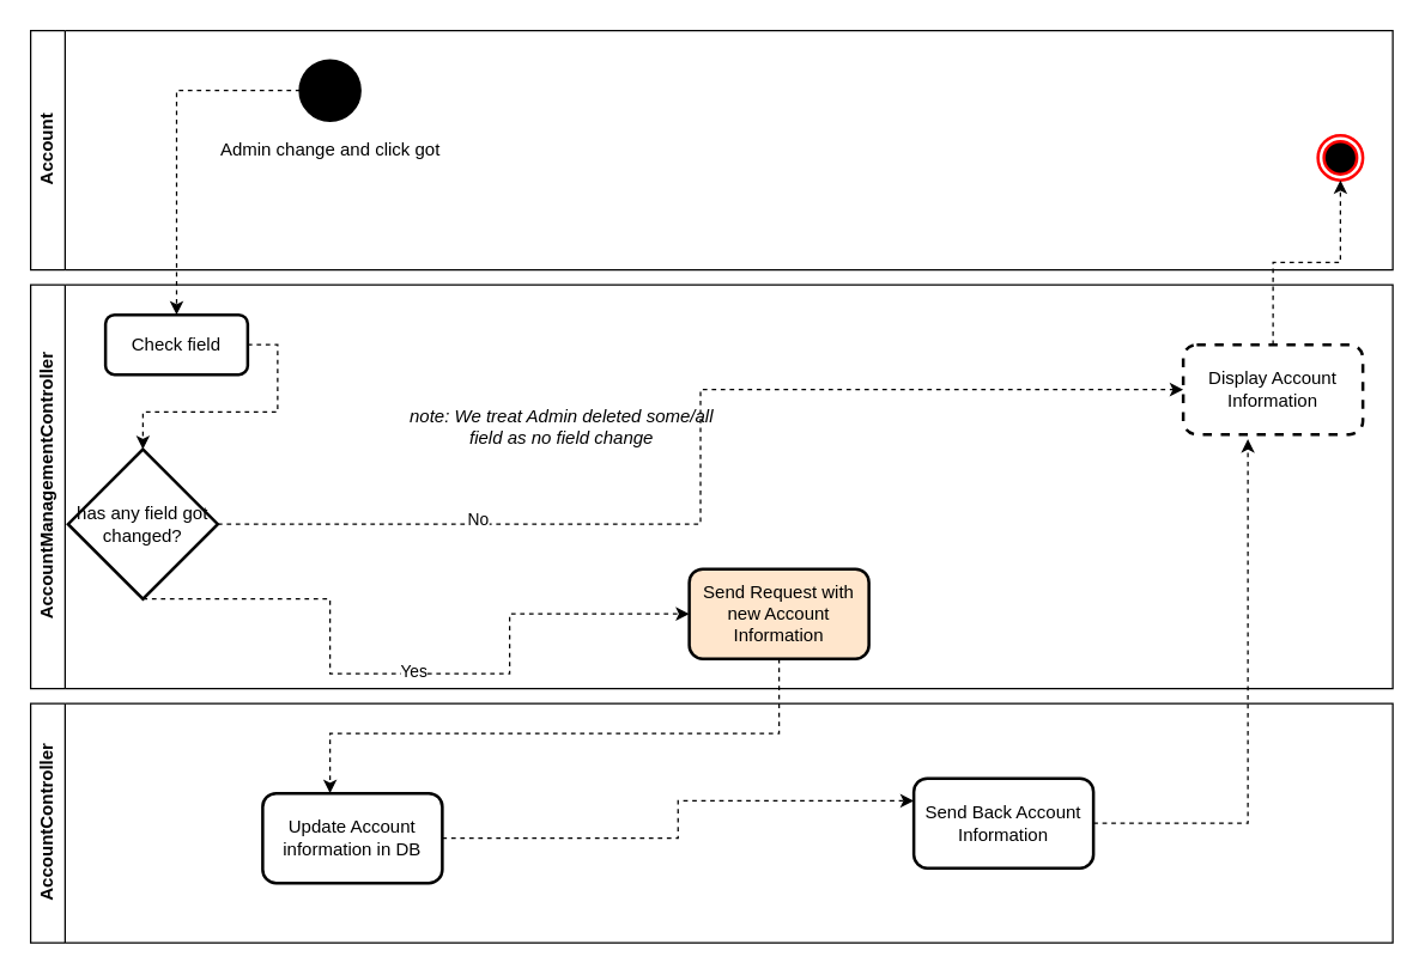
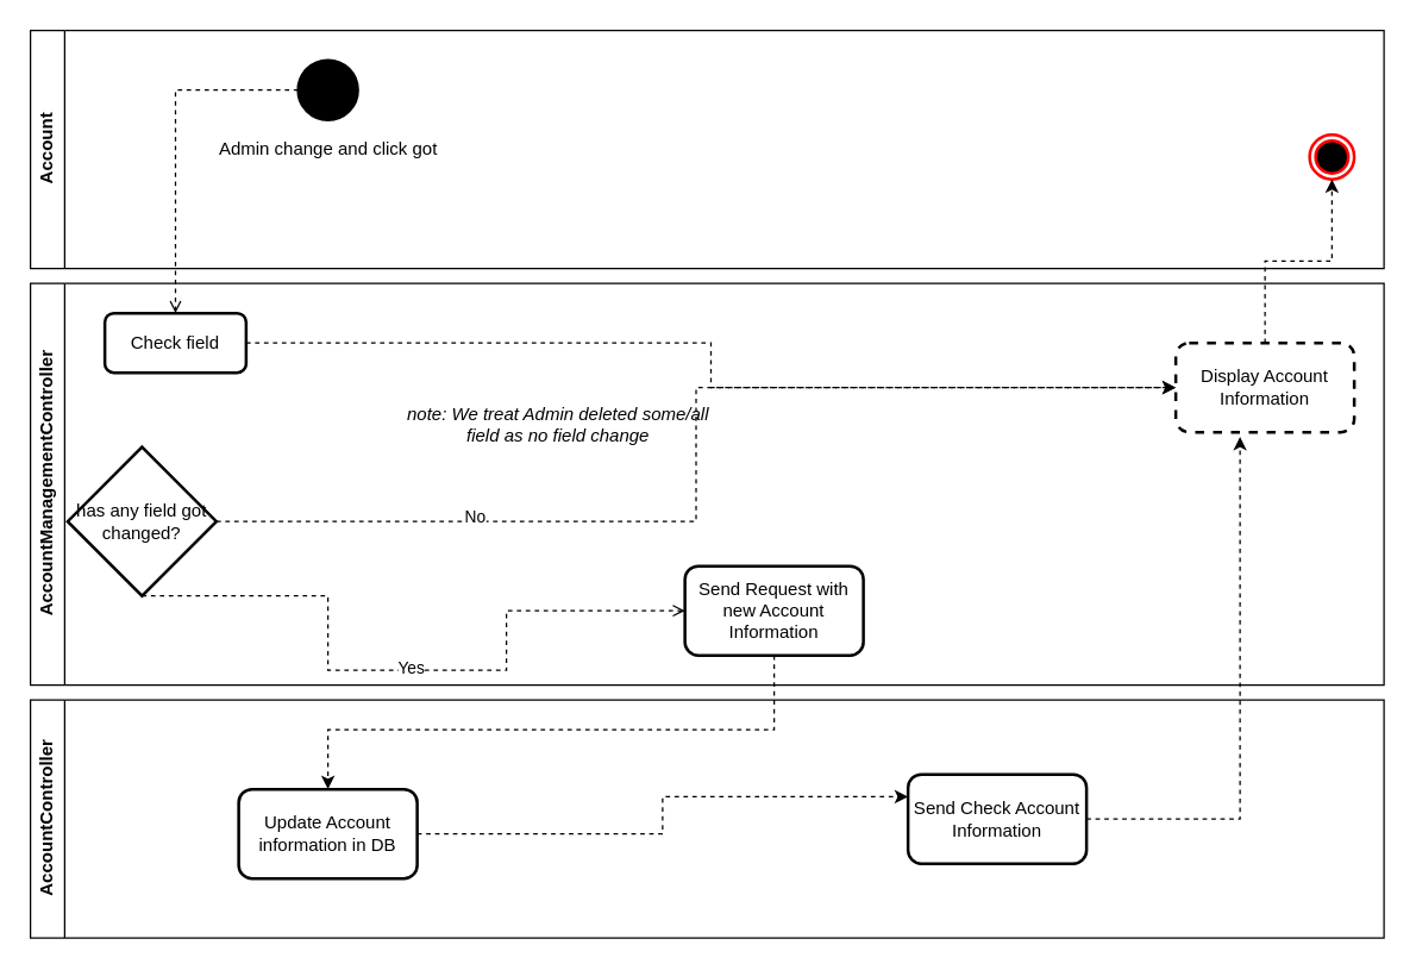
  <mxCell id="0" />
  <mxCell id="1" parent="0" />
  <mxCell id="2" value="Account" style="swimlane;horizontal=0;whiteSpace=wrap;html=1;" vertex="1" parent="1"><mxGeometry x="20" y="20" width="910" height="160" as="geometry" /></mxCell>
  <mxCell id="3" value="Admin change and click got " style="shape=ellipse;html=1;fillColor=strokeColor;strokeWidth=2;verticalLabelPosition=bottom;verticalAlignment=top;perimeter=ellipsePerimeter;" vertex="1" parent="2"><mxGeometry x="180" y="20" width="40" height="40" as="geometry" /></mxCell>
  <mxCell id="4" value="" style="ellipse;html=1;shape=endState;fillColor=#000000;strokeColor=#ff0000;strokeWidth=2;fontFamily=Helvetica;fontSize=12;fontColor=default;" vertex="1" parent="2"><mxGeometry x="860" y="70" width="30" height="30" as="geometry" /></mxCell>
  <mxCell id="5" value="AccountManagementController" style="swimlane;horizontal=0;whiteSpace=wrap;html=1;" vertex="1" parent="1"><mxGeometry x="20" y="190" width="910" height="270" as="geometry" /></mxCell>
  <mxCell id="6" value="Display Account Information" style="rounded=1;whiteSpace=wrap;html=1;strokeWidth=2;fontFamily=Helvetica;fontSize=12;dashed=1;" vertex="1" parent="5"><mxGeometry x="770" y="40" width="120" height="60" as="geometry" /></mxCell>
  <mxCell id="7" value="Check field" style="rounded=1;whiteSpace=wrap;html=1;strokeWidth=2;fontFamily=Helvetica;fontSize=12;" vertex="1" parent="5"><mxGeometry x="50" y="20" width="95" height="40" as="geometry" /></mxCell>
- <mxCell id="8" value="Send Request with new Account Information" style="rounded=1;whiteSpace=wrap;html=1;strokeWidth=2;fontFamily=Helvetica;fontSize=12;fillColor=#ffe6cc;" vertex="1" parent="5"><mxGeometry x="440" y="190" width="120" height="60" as="geometry" /></mxCell>
- <mxCell id="9" style="edgeStyle=orthogonalEdgeStyle;rounded=0;orthogonalLoop=1;jettySize=auto;html=1;dashed=1;exitX=1;exitY=0.5;exitDx=0;exitDy=0;" edge="1" parent="5" source="7" target="14"><mxGeometry relative="1" as="geometry"><mxPoint x="280" y="140" as="sourcePoint" /></mxGeometry></mxCell>
- <mxCell id="10" style="edgeStyle=orthogonalEdgeStyle;rounded=0;orthogonalLoop=1;jettySize=auto;html=1;entryX=0;entryY=0.5;entryDx=0;entryDy=0;dashed=1;exitX=0.5;exitY=1;exitDx=0;exitDy=0;exitPerimeter=0;" edge="1" parent="5" source="14" target="8"><mxGeometry relative="1" as="geometry"><Array as="points"><mxPoint x="200" y="260" /><mxPoint x="320" y="260" /><mxPoint x="320" y="220" /></Array></mxGeometry></mxCell>
+ <mxCell id="8" value="Send Request with new Account Information" style="rounded=1;whiteSpace=wrap;html=1;strokeWidth=2;fontFamily=Helvetica;fontSize=12;" vertex="1" parent="5"><mxGeometry x="440" y="190" width="120" height="60" as="geometry" /></mxCell>
+ <mxCell id="9" style="edgeStyle=orthogonalEdgeStyle;rounded=0;orthogonalLoop=1;jettySize=auto;html=1;dashed=1;exitX=1;exitY=0.5;exitDx=0;exitDy=0;" edge="1" parent="5" source="7" target="6"><mxGeometry relative="1" as="geometry"><mxPoint x="280" y="140" as="sourcePoint" /></mxGeometry></mxCell>
+ <mxCell id="10" style="edgeStyle=orthogonalEdgeStyle;rounded=0;orthogonalLoop=1;jettySize=auto;html=1;entryX=0;entryY=0.5;entryDx=0;entryDy=0;dashed=1;exitX=0.5;exitY=1;exitDx=0;exitDy=0;exitPerimeter=0;endArrow=open;" edge="1" parent="5" source="14" target="8"><mxGeometry relative="1" as="geometry"><Array as="points"><mxPoint x="200" y="260" /><mxPoint x="320" y="260" /><mxPoint x="320" y="220" /></Array></mxGeometry></mxCell>
  <mxCell id="11" value="Yes" style="edgeLabel;html=1;align=center;verticalAlign=middle;resizable=0;points=[];" vertex="1" connectable="0" parent="10"><mxGeometry x="0.013" y="2" relative="1" as="geometry"><mxPoint as="offset" /></mxGeometry></mxCell>
  <mxCell id="12" style="edgeStyle=orthogonalEdgeStyle;rounded=0;orthogonalLoop=1;jettySize=auto;html=1;entryX=0;entryY=0.5;entryDx=0;entryDy=0;dashed=1;" edge="1" parent="5" source="14" target="6"><mxGeometry relative="1" as="geometry" /></mxCell>
  <mxCell id="13" value="No" style="edgeLabel;html=1;align=center;verticalAlign=middle;resizable=0;points=[];" vertex="1" connectable="0" parent="12"><mxGeometry x="-0.53" y="4" relative="1" as="geometry"><mxPoint as="offset" /></mxGeometry></mxCell>
  <mxCell id="14" value="has any field got changed?" style="strokeWidth=2;html=1;shape=mxgraph.flowchart.decision;whiteSpace=wrap;" vertex="1" parent="5"><mxGeometry x="25" y="110" width="100" height="100" as="geometry" /></mxCell>
  <mxCell id="15" value="note: We treat Admin deleted some/all field as no field change" style="text;html=1;strokeColor=none;fillColor=none;align=center;verticalAlign=middle;whiteSpace=wrap;rounded=0;fontStyle=2" vertex="1" parent="5"><mxGeometry x="250" y="80" width="210" height="30" as="geometry" /></mxCell>
  <mxCell id="16" value="AccountController" style="swimlane;horizontal=0;whiteSpace=wrap;html=1;" vertex="1" parent="1"><mxGeometry x="20" y="470" width="910" height="160" as="geometry" /></mxCell>
- <mxCell id="17" value="Send Back Account Information" style="rounded=1;whiteSpace=wrap;html=1;strokeWidth=2;fontFamily=Helvetica;fontSize=12;" vertex="1" parent="16"><mxGeometry x="590" y="50" width="120" height="60" as="geometry" /></mxCell>
+ <mxCell id="17" value="Send Check Account Information" style="rounded=1;whiteSpace=wrap;html=1;strokeWidth=2;fontFamily=Helvetica;fontSize=12;" vertex="1" parent="16"><mxGeometry x="590" y="50" width="120" height="60" as="geometry" /></mxCell>
  <mxCell id="18" style="edgeStyle=orthogonalEdgeStyle;rounded=0;orthogonalLoop=1;jettySize=auto;html=1;entryX=0;entryY=0.25;entryDx=0;entryDy=0;dashed=1;" edge="1" parent="16" source="19" target="17"><mxGeometry relative="1" as="geometry" /></mxCell>
- <mxCell id="19" value="Update Account information in DB" style="rounded=1;whiteSpace=wrap;html=1;strokeWidth=2;fontFamily=Helvetica;fontSize=12;" vertex="1" parent="16"><mxGeometry x="155" y="60" width="120" height="60" as="geometry" /></mxCell>
+ <mxCell id="19" value="Update Account information in DB" style="rounded=1;whiteSpace=wrap;html=1;strokeWidth=2;fontFamily=Helvetica;fontSize=12;" vertex="1" parent="16"><mxGeometry x="140" y="60" width="120" height="60" as="geometry" /></mxCell>
  <mxCell id="20" style="edgeStyle=orthogonalEdgeStyle;rounded=0;orthogonalLoop=1;jettySize=auto;html=1;entryX=0.5;entryY=1;entryDx=0;entryDy=0;dashed=1;strokeWidth=1;fontFamily=Helvetica;fontSize=12;fontColor=default;" edge="1" parent="1" source="6" target="4"><mxGeometry relative="1" as="geometry" /></mxCell>
- <mxCell id="21" style="edgeStyle=orthogonalEdgeStyle;rounded=0;orthogonalLoop=1;jettySize=auto;html=1;entryX=0.5;entryY=0;entryDx=0;entryDy=0;dashed=1;strokeWidth=1;fontFamily=Helvetica;fontSize=12;fontColor=default;" edge="1" parent="1" source="3" target="7"><mxGeometry relative="1" as="geometry" /></mxCell>
+ <mxCell id="21" style="edgeStyle=orthogonalEdgeStyle;rounded=0;orthogonalLoop=1;jettySize=auto;html=1;entryX=0.5;entryY=0;entryDx=0;entryDy=0;dashed=1;strokeWidth=1;fontFamily=Helvetica;fontSize=12;fontColor=default;endArrow=open;" edge="1" parent="1" source="3" target="7"><mxGeometry relative="1" as="geometry" /></mxCell>
  <mxCell id="22" style="edgeStyle=orthogonalEdgeStyle;rounded=0;orthogonalLoop=1;jettySize=auto;html=1;entryX=0.36;entryY=1.053;entryDx=0;entryDy=0;entryPerimeter=0;dashed=1;" edge="1" parent="1" source="17" target="6"><mxGeometry relative="1" as="geometry" /></mxCell>
  <mxCell id="23" style="edgeStyle=orthogonalEdgeStyle;rounded=0;orthogonalLoop=1;jettySize=auto;html=1;dashed=1;" edge="1" parent="1" source="8" target="19"><mxGeometry relative="1" as="geometry"><Array as="points"><mxPoint x="520" y="490" /><mxPoint x="220" y="490" /></Array></mxGeometry></mxCell>
